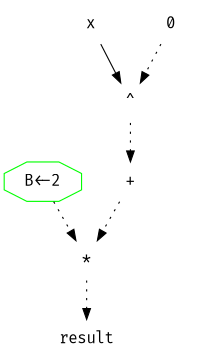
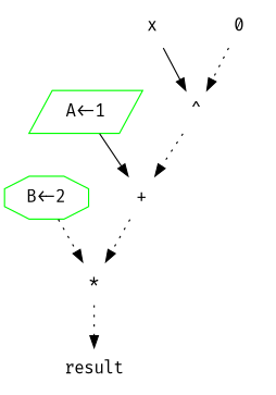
  strict digraph {
    node [color=white fontname="Fira Code Regular" shape=octagon]
    edge [style=dotted]
    n1 [height=0.5 label=result width=1.1916]
    n2 [height=0.5 label="*" shape=parallelogram width=0.75]
    n3 [color=green height=0.5 label="B<-2" width=0.9027]
    n4 [height=0.5 label="+" width=0.75]
+   n5 [color=green height=0.5 label="A<-1" shape=parallelogram width=0.9027]
    n6 [height=0.5 label="^" shape=folder width=0.75]
    n7 [height=0.5 label=x shape=parallelogram width=0.75]
    n8 [height=0.5 label=0 width=0.75]
    n2 -> n1
    n3 -> n2
    n4 -> n2
+   n5 -> n4 [style=solid]
    n6 -> n4
    n7 -> n6 [style=solid]
    n8 -> n6
  }
